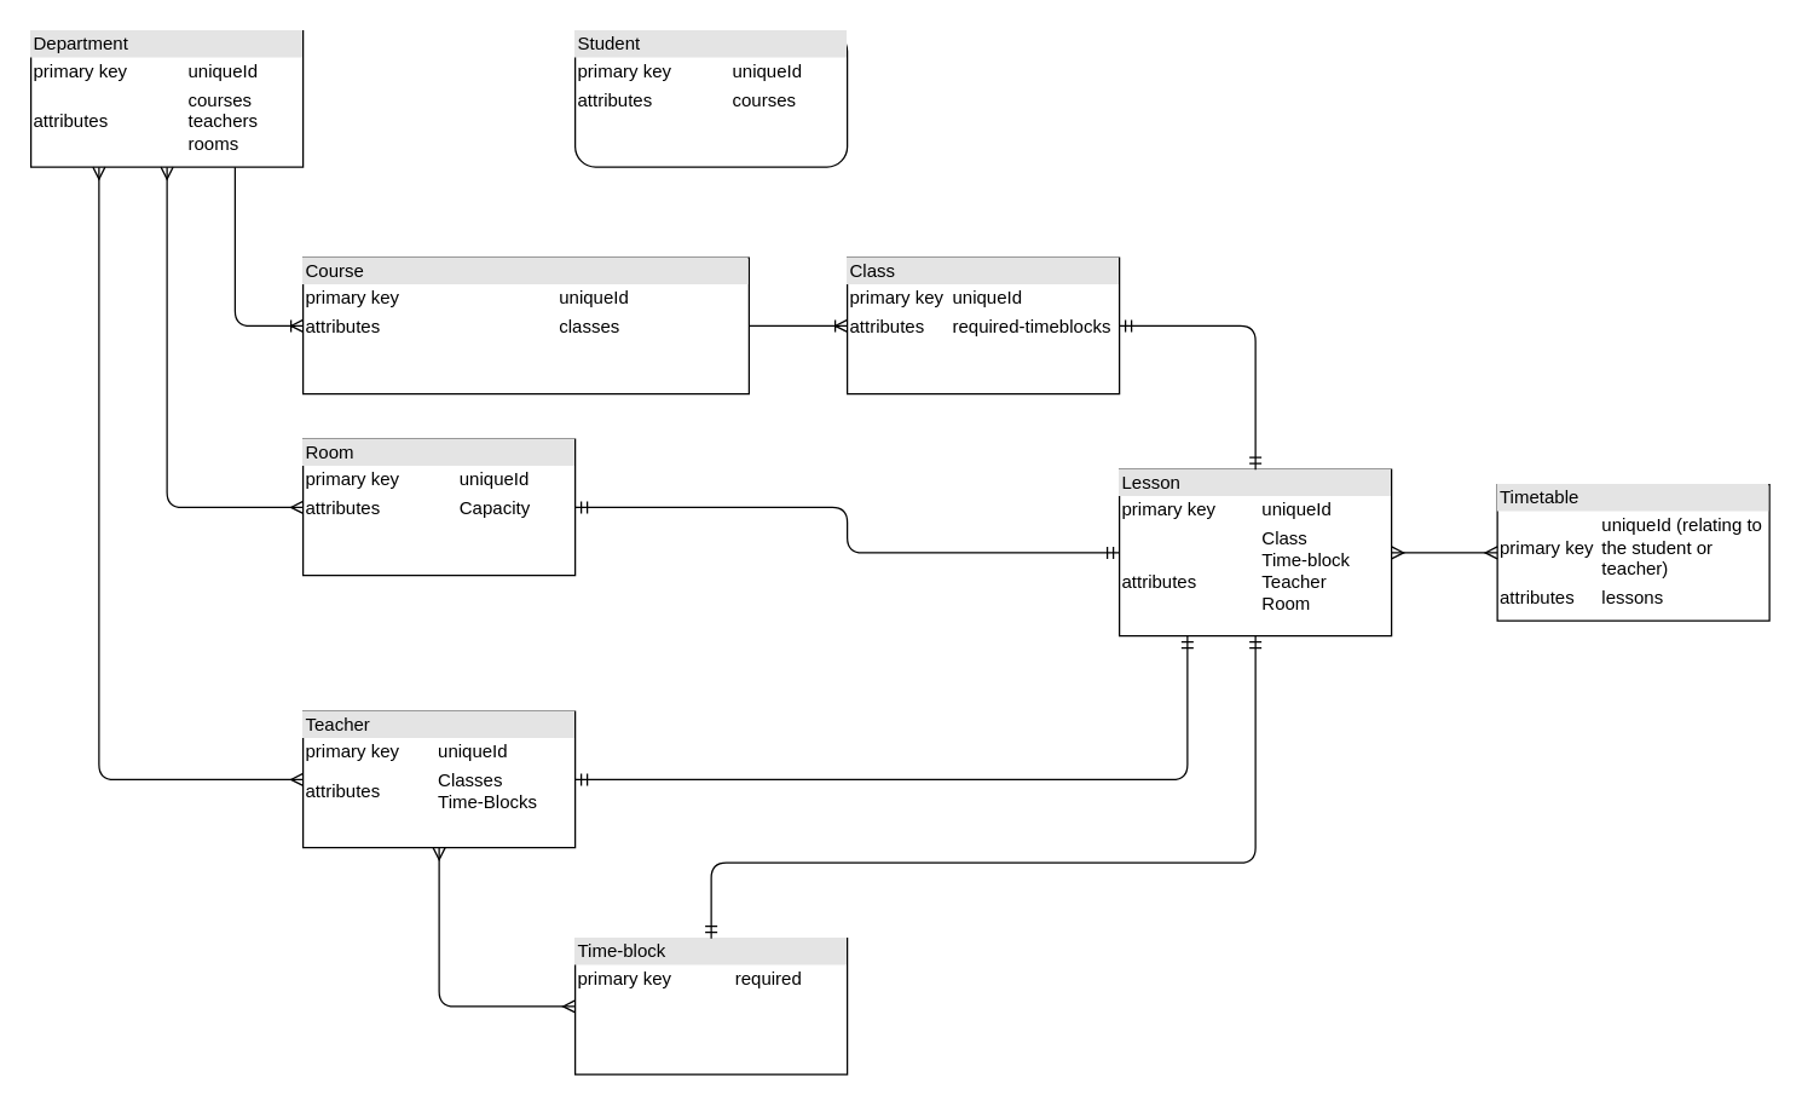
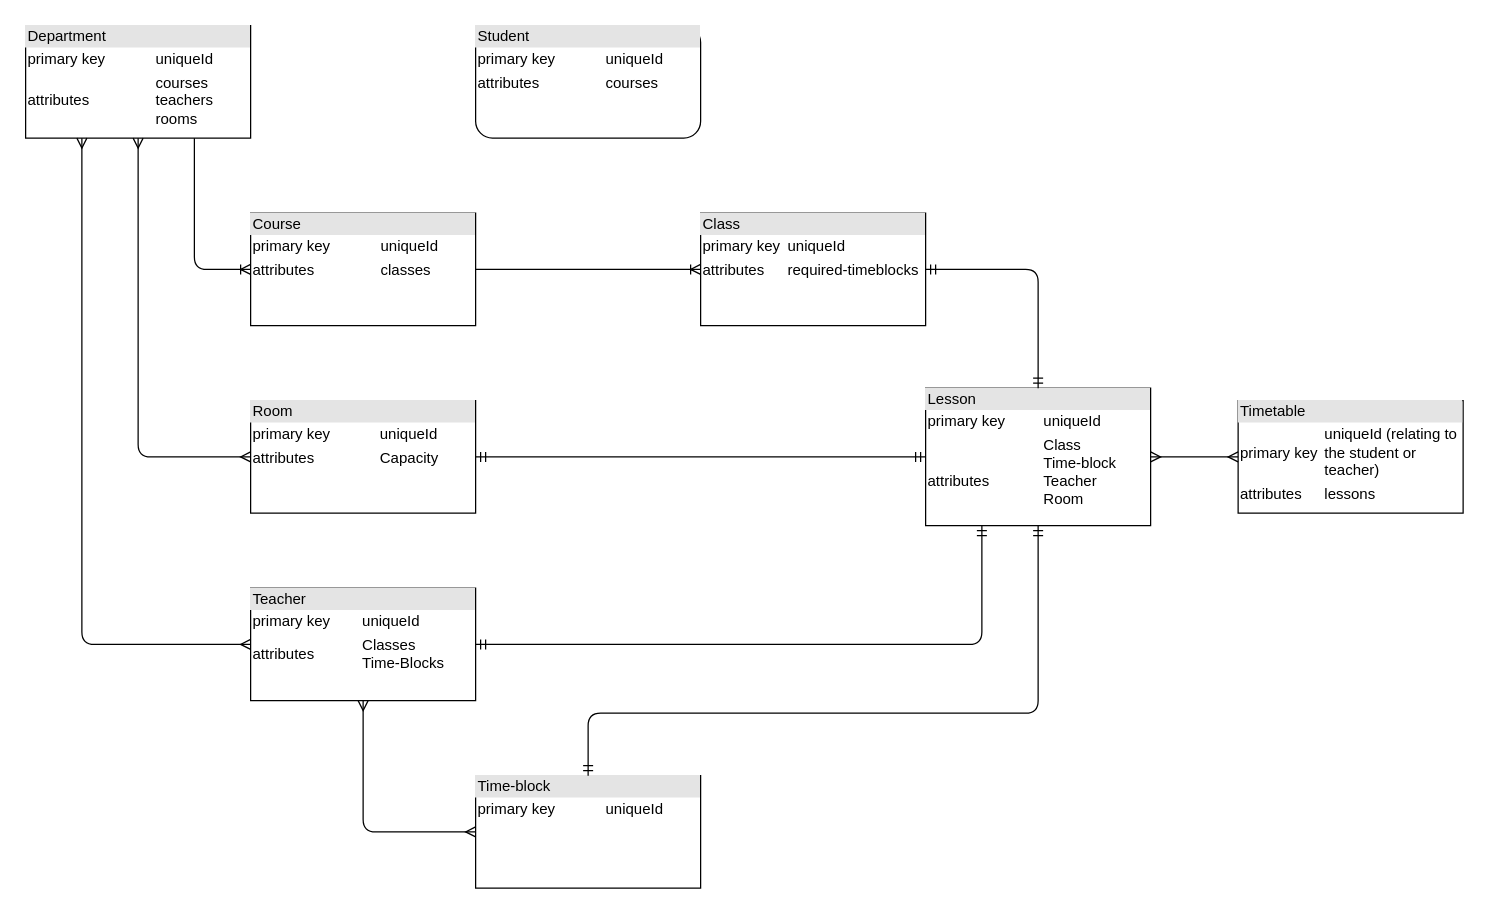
  <mxCell id="0" />
  <mxCell id="1" parent="0" />
  <mxCell id="2" value="&lt;div style=&quot;box-sizing: border-box ; width: 100% ; background: #e4e4e4 ; padding: 2px&quot;&gt;Student&lt;/div&gt;&lt;table style=&quot;width: 100% ; font-size: 1em&quot; cellspacing=&quot;0&quot; cellpadding=&quot;2&quot;&gt;&lt;tbody&gt;&lt;tr&gt;&lt;td&gt;primary key&lt;br&gt;&lt;/td&gt;&lt;td&gt;uniqueId&lt;/td&gt;&lt;/tr&gt;&lt;tr&gt;&lt;td&gt;attributes&lt;/td&gt;&lt;td&gt;courses&lt;br&gt;&lt;/td&gt;&lt;/tr&gt;&lt;tr&gt;&lt;td&gt;&lt;br&gt;&lt;/td&gt;&lt;td&gt;&lt;br&gt;&lt;/td&gt;&lt;/tr&gt;&lt;/tbody&gt;&lt;/table&gt;" style="verticalAlign=top;align=left;overflow=fill;html=1;rounded=1;" vertex="1" parent="1"><mxGeometry x="380" y="20" width="180" height="90" as="geometry" /></mxCell>
  <mxCell id="3" value="&lt;div style=&quot;box-sizing: border-box ; width: 100% ; background: #e4e4e4 ; padding: 2px&quot;&gt;Department&lt;br&gt;&lt;/div&gt;&lt;table style=&quot;width: 100% ; font-size: 1em&quot; cellspacing=&quot;0&quot; cellpadding=&quot;2&quot;&gt;&lt;tbody&gt;&lt;tr&gt;&lt;td&gt;primary key&lt;br&gt;&lt;/td&gt;&lt;td&gt;uniqueId&lt;/td&gt;&lt;/tr&gt;&lt;tr&gt;&lt;td&gt;attributes&lt;/td&gt;&lt;td&gt;courses&lt;br&gt;teachers&lt;br&gt;rooms&lt;br&gt;&lt;/td&gt;&lt;/tr&gt;&lt;tr&gt;&lt;td&gt;&lt;br&gt;&lt;/td&gt;&lt;td&gt;&lt;br&gt;&lt;/td&gt;&lt;/tr&gt;&lt;/tbody&gt;&lt;/table&gt;" style="verticalAlign=top;align=left;overflow=fill;html=1;" vertex="1" parent="1"><mxGeometry x="20" y="20" width="180" height="90" as="geometry" /></mxCell>
- <mxCell id="4" value="&lt;div style=&quot;box-sizing: border-box ; width: 100% ; background: #e4e4e4 ; padding: 2px&quot;&gt;Course&lt;br&gt;&lt;/div&gt;&lt;table style=&quot;width: 100% ; font-size: 1em&quot; cellspacing=&quot;0&quot; cellpadding=&quot;2&quot;&gt;&lt;tbody&gt;&lt;tr&gt;&lt;td&gt;primary key&lt;br&gt;&lt;/td&gt;&lt;td&gt;uniqueId&lt;/td&gt;&lt;/tr&gt;&lt;tr&gt;&lt;td&gt;attributes&lt;/td&gt;&lt;td&gt;classes&lt;br&gt;&lt;/td&gt;&lt;/tr&gt;&lt;tr&gt;&lt;td&gt;&lt;br&gt;&lt;/td&gt;&lt;td&gt;&lt;br&gt;&lt;/td&gt;&lt;/tr&gt;&lt;/tbody&gt;&lt;/table&gt;" style="verticalAlign=top;align=left;overflow=fill;html=1;" vertex="1" parent="1"><mxGeometry x="200" y="170" width="295" height="90" as="geometry" /></mxCell>
+ <mxCell id="4" value="&lt;div style=&quot;box-sizing: border-box ; width: 100% ; background: #e4e4e4 ; padding: 2px&quot;&gt;Course&lt;br&gt;&lt;/div&gt;&lt;table style=&quot;width: 100% ; font-size: 1em&quot; cellspacing=&quot;0&quot; cellpadding=&quot;2&quot;&gt;&lt;tbody&gt;&lt;tr&gt;&lt;td&gt;primary key&lt;br&gt;&lt;/td&gt;&lt;td&gt;uniqueId&lt;/td&gt;&lt;/tr&gt;&lt;tr&gt;&lt;td&gt;attributes&lt;/td&gt;&lt;td&gt;classes&lt;br&gt;&lt;/td&gt;&lt;/tr&gt;&lt;tr&gt;&lt;td&gt;&lt;br&gt;&lt;/td&gt;&lt;td&gt;&lt;br&gt;&lt;/td&gt;&lt;/tr&gt;&lt;/tbody&gt;&lt;/table&gt;" style="verticalAlign=top;align=left;overflow=fill;html=1;" vertex="1" parent="1"><mxGeometry x="200" y="170" width="180" height="90" as="geometry" /></mxCell>
  <mxCell id="5" value="&lt;div style=&quot;box-sizing: border-box ; width: 100% ; background: #e4e4e4 ; padding: 2px&quot;&gt;Class&lt;br&gt;&lt;/div&gt;&lt;table style=&quot;width: 100% ; font-size: 1em&quot; cellspacing=&quot;0&quot; cellpadding=&quot;2&quot;&gt;&lt;tbody&gt;&lt;tr&gt;&lt;td&gt;primary key&lt;br&gt;&lt;/td&gt;&lt;td&gt;uniqueId&lt;/td&gt;&lt;/tr&gt;&lt;tr&gt;&lt;td&gt;attributes&lt;/td&gt;&lt;td&gt;required-timeblocks&lt;br&gt;&lt;/td&gt;&lt;/tr&gt;&lt;tr&gt;&lt;td&gt;&lt;br&gt;&lt;/td&gt;&lt;td&gt;&lt;br&gt;&lt;/td&gt;&lt;/tr&gt;&lt;/tbody&gt;&lt;/table&gt;" style="verticalAlign=top;align=left;overflow=fill;html=1;" vertex="1" parent="1"><mxGeometry x="560" y="170" width="180" height="90" as="geometry" /></mxCell>
  <mxCell id="6" value="&lt;div style=&quot;box-sizing: border-box ; width: 100% ; background: #e4e4e4 ; padding: 2px&quot;&gt;Lesson&lt;br&gt;&lt;/div&gt;&lt;table style=&quot;width: 100% ; font-size: 1em&quot; cellspacing=&quot;0&quot; cellpadding=&quot;2&quot;&gt;&lt;tbody&gt;&lt;tr&gt;&lt;td&gt;primary key&lt;br&gt;&lt;/td&gt;&lt;td&gt;uniqueId&lt;/td&gt;&lt;/tr&gt;&lt;tr&gt;&lt;td&gt;attributes&lt;/td&gt;&lt;td&gt;Class&lt;br&gt;Time-block&lt;br&gt;Teacher&lt;br&gt;Room&lt;br&gt;&lt;br&gt;&lt;/td&gt;&lt;/tr&gt;&lt;tr&gt;&lt;td&gt;&lt;br&gt;&lt;/td&gt;&lt;td&gt;&lt;br&gt;&lt;/td&gt;&lt;/tr&gt;&lt;/tbody&gt;&lt;/table&gt;" style="verticalAlign=top;align=left;overflow=fill;html=1;" vertex="1" parent="1"><mxGeometry x="740" y="310" width="180" height="110" as="geometry" /></mxCell>
  <mxCell id="7" value="&lt;div style=&quot;box-sizing: border-box ; width: 100% ; background: #e4e4e4 ; padding: 2px&quot;&gt;Teacher&lt;br&gt;&lt;/div&gt;&lt;table style=&quot;width: 100% ; font-size: 1em&quot; cellspacing=&quot;0&quot; cellpadding=&quot;2&quot;&gt;&lt;tbody&gt;&lt;tr&gt;&lt;td&gt;primary key&lt;br&gt;&lt;/td&gt;&lt;td&gt;uniqueId&lt;/td&gt;&lt;/tr&gt;&lt;tr&gt;&lt;td&gt;attributes&lt;/td&gt;&lt;td&gt;Classes&lt;br&gt;Time-Blocks&lt;br&gt;&lt;/td&gt;&lt;/tr&gt;&lt;tr&gt;&lt;td&gt;&lt;br&gt;&lt;/td&gt;&lt;td&gt;&lt;br&gt;&lt;/td&gt;&lt;/tr&gt;&lt;/tbody&gt;&lt;/table&gt;" style="verticalAlign=top;align=left;overflow=fill;html=1;" vertex="1" parent="1"><mxGeometry x="200" y="470" width="180" height="90" as="geometry" /></mxCell>
- <mxCell id="8" value="&lt;div style=&quot;box-sizing: border-box ; width: 100% ; background: #e4e4e4 ; padding: 2px&quot;&gt;Room&lt;/div&gt;&lt;table style=&quot;width: 100% ; font-size: 1em&quot; cellspacing=&quot;0&quot; cellpadding=&quot;2&quot;&gt;&lt;tbody&gt;&lt;tr&gt;&lt;td&gt;primary key&lt;br&gt;&lt;/td&gt;&lt;td&gt;uniqueId&lt;/td&gt;&lt;/tr&gt;&lt;tr&gt;&lt;td&gt;attributes&lt;/td&gt;&lt;td&gt;Capacity&lt;br&gt;&lt;/td&gt;&lt;/tr&gt;&lt;tr&gt;&lt;td&gt;&lt;br&gt;&lt;/td&gt;&lt;td&gt;&lt;br&gt;&lt;/td&gt;&lt;/tr&gt;&lt;/tbody&gt;&lt;/table&gt;" style="verticalAlign=top;align=left;overflow=fill;html=1;" vertex="1" parent="1"><mxGeometry x="200" y="290" width="180" height="90" as="geometry" /></mxCell>
+ <mxCell id="8" value="&lt;div style=&quot;box-sizing: border-box ; width: 100% ; background: #e4e4e4 ; padding: 2px&quot;&gt;Room&lt;/div&gt;&lt;table style=&quot;width: 100% ; font-size: 1em&quot; cellspacing=&quot;0&quot; cellpadding=&quot;2&quot;&gt;&lt;tbody&gt;&lt;tr&gt;&lt;td&gt;primary key&lt;br&gt;&lt;/td&gt;&lt;td&gt;uniqueId&lt;/td&gt;&lt;/tr&gt;&lt;tr&gt;&lt;td&gt;attributes&lt;/td&gt;&lt;td&gt;Capacity&lt;br&gt;&lt;/td&gt;&lt;/tr&gt;&lt;tr&gt;&lt;td&gt;&lt;br&gt;&lt;/td&gt;&lt;td&gt;&lt;br&gt;&lt;/td&gt;&lt;/tr&gt;&lt;/tbody&gt;&lt;/table&gt;" style="verticalAlign=top;align=left;overflow=fill;html=1;" vertex="1" parent="1"><mxGeometry x="200" y="320" width="180" height="90" as="geometry" /></mxCell>
  <mxCell id="9" value="&lt;div style=&quot;box-sizing: border-box ; width: 100% ; background: #e4e4e4 ; padding: 2px&quot;&gt;Timetable&lt;br&gt;&lt;/div&gt;&lt;table style=&quot;width: 100% ; font-size: 1em&quot; cellspacing=&quot;0&quot; cellpadding=&quot;2&quot;&gt;&lt;tbody&gt;&lt;tr&gt;&lt;td&gt;primary key&lt;br&gt;&lt;/td&gt;&lt;td&gt;uniqueId (relating to&lt;br&gt;the student or &lt;br&gt;teacher)&lt;br&gt;&lt;/td&gt;&lt;/tr&gt;&lt;tr&gt;&lt;td&gt;attributes&lt;/td&gt;&lt;td&gt;lessons&lt;br&gt;&lt;/td&gt;&lt;/tr&gt;&lt;tr&gt;&lt;td&gt;&lt;br&gt;&lt;/td&gt;&lt;td&gt;&lt;br&gt;&lt;/td&gt;&lt;/tr&gt;&lt;/tbody&gt;&lt;/table&gt;" style="verticalAlign=top;align=left;overflow=fill;html=1;" vertex="1" parent="1"><mxGeometry x="990" y="320" width="180" height="90" as="geometry" /></mxCell>
  <mxCell id="10" value="" style="edgeStyle=entityRelationEdgeStyle;fontSize=12;html=1;endArrow=ERoneToMany;exitX=1;exitY=0.5;exitDx=0;exitDy=0;entryX=0;entryY=0.5;entryDx=0;entryDy=0;" edge="1" parent="1" source="4" target="5"><mxGeometry width="100" height="100" relative="1" as="geometry"><mxPoint x="490" y="200" as="sourcePoint" /><mxPoint x="590" y="100" as="targetPoint" /></mxGeometry></mxCell>
- <mxCell id="11" value="&lt;div style=&quot;box-sizing: border-box ; width: 100% ; background: #e4e4e4 ; padding: 2px&quot;&gt;Time-block&lt;br&gt;&lt;/div&gt;&lt;table style=&quot;width: 100% ; font-size: 1em&quot; cellspacing=&quot;0&quot; cellpadding=&quot;2&quot;&gt;&lt;tbody&gt;&lt;tr&gt;&lt;td&gt;primary key&lt;br&gt;&lt;/td&gt;&lt;td&gt;required&lt;/td&gt;&lt;/tr&gt;&lt;tr&gt;&lt;td&gt;&lt;br&gt;&lt;/td&gt;&lt;td&gt;&lt;br&gt;&lt;/td&gt;&lt;/tr&gt;&lt;tr&gt;&lt;td&gt;&lt;br&gt;&lt;/td&gt;&lt;td&gt;&lt;br&gt;&lt;/td&gt;&lt;/tr&gt;&lt;/tbody&gt;&lt;/table&gt;" style="verticalAlign=top;align=left;overflow=fill;html=1;" vertex="1" parent="1"><mxGeometry x="380" y="620" width="180" height="90" as="geometry" /></mxCell>
+ <mxCell id="11" value="&lt;div style=&quot;box-sizing: border-box ; width: 100% ; background: #e4e4e4 ; padding: 2px&quot;&gt;Time-block&lt;br&gt;&lt;/div&gt;&lt;table style=&quot;width: 100% ; font-size: 1em&quot; cellspacing=&quot;0&quot; cellpadding=&quot;2&quot;&gt;&lt;tbody&gt;&lt;tr&gt;&lt;td&gt;primary key&lt;br&gt;&lt;/td&gt;&lt;td&gt;uniqueId&lt;/td&gt;&lt;/tr&gt;&lt;tr&gt;&lt;td&gt;&lt;br&gt;&lt;/td&gt;&lt;td&gt;&lt;br&gt;&lt;/td&gt;&lt;/tr&gt;&lt;tr&gt;&lt;td&gt;&lt;br&gt;&lt;/td&gt;&lt;td&gt;&lt;br&gt;&lt;/td&gt;&lt;/tr&gt;&lt;/tbody&gt;&lt;/table&gt;" style="verticalAlign=top;align=left;overflow=fill;html=1;" vertex="1" parent="1"><mxGeometry x="380" y="620" width="180" height="90" as="geometry" /></mxCell>
  <mxCell id="12" value="" style="fontSize=12;html=1;endArrow=ERmany;startArrow=ERmany;exitX=0;exitY=0.5;exitDx=0;exitDy=0;entryX=0.5;entryY=1;entryDx=0;entryDy=0;edgeStyle=orthogonalEdgeStyle;" edge="1" parent="1" source="11" target="7"><mxGeometry width="100" height="100" relative="1" as="geometry"><mxPoint x="240" y="250" as="sourcePoint" /><mxPoint x="340" y="150" as="targetPoint" /></mxGeometry></mxCell>
  <mxCell id="13" value="" style="edgeStyle=orthogonalEdgeStyle;fontSize=12;html=1;endArrow=ERmandOne;startArrow=ERmandOne;exitX=1;exitY=0.5;exitDx=0;exitDy=0;entryX=0;entryY=0.5;entryDx=0;entryDy=0;" edge="1" parent="1" source="8" target="6"><mxGeometry width="100" height="100" relative="1" as="geometry"><mxPoint x="280" y="430" as="sourcePoint" /><mxPoint x="380" y="330" as="targetPoint" /></mxGeometry></mxCell>
  <mxCell id="14" value="" style="edgeStyle=orthogonalEdgeStyle;fontSize=12;html=1;endArrow=ERmandOne;startArrow=ERmandOne;exitX=1;exitY=0.5;exitDx=0;exitDy=0;entryX=0.25;entryY=1;entryDx=0;entryDy=0;" edge="1" parent="1" source="7" target="6"><mxGeometry width="100" height="100" relative="1" as="geometry"><mxPoint x="720" y="235" as="sourcePoint" /><mxPoint x="720" y="460" as="targetPoint" /></mxGeometry></mxCell>
  <mxCell id="15" value="" style="fontSize=12;html=1;endArrow=ERmandOne;startArrow=ERmandOne;exitX=1;exitY=0.5;exitDx=0;exitDy=0;entryX=0.5;entryY=0;entryDx=0;entryDy=0;edgeStyle=orthogonalEdgeStyle;" edge="1" parent="1" source="5" target="6"><mxGeometry width="100" height="100" relative="1" as="geometry"><mxPoint x="730" y="90" as="sourcePoint" /><mxPoint x="830" y="-10" as="targetPoint" /></mxGeometry></mxCell>
  <mxCell id="16" value="" style="fontSize=12;html=1;endArrow=ERoneToMany;exitX=0.75;exitY=1;exitDx=0;exitDy=0;entryX=0;entryY=0.5;entryDx=0;entryDy=0;edgeStyle=orthogonalEdgeStyle;" edge="1" parent="1" source="3" target="4"><mxGeometry width="100" height="100" relative="1" as="geometry"><mxPoint x="50" y="730" as="sourcePoint" /><mxPoint x="190" y="215" as="targetPoint" /></mxGeometry></mxCell>
  <mxCell id="17" value="" style="fontSize=12;html=1;endArrow=ERmany;startArrow=ERmany;entryX=0;entryY=0.5;entryDx=0;entryDy=0;edgeStyle=orthogonalEdgeStyle;exitX=0.25;exitY=1;exitDx=0;exitDy=0;" edge="1" parent="1" source="3" target="7"><mxGeometry width="100" height="100" relative="1" as="geometry"><mxPoint x="110" y="160" as="sourcePoint" /><mxPoint x="700" y="515" as="targetPoint" /></mxGeometry></mxCell>
  <mxCell id="18" value="" style="fontSize=12;html=1;endArrow=ERmany;startArrow=ERmany;exitX=0;exitY=0.5;exitDx=0;exitDy=0;entryX=0.5;entryY=1;entryDx=0;entryDy=0;edgeStyle=orthogonalEdgeStyle;" edge="1" parent="1" source="8" target="3"><mxGeometry width="100" height="100" relative="1" as="geometry"><mxPoint x="50" y="730" as="sourcePoint" /><mxPoint x="150" y="630" as="targetPoint" /></mxGeometry></mxCell>
  <mxCell id="19" value="" style="edgeStyle=orthogonalEdgeStyle;fontSize=12;html=1;endArrow=ERmandOne;startArrow=ERmandOne;exitX=0.5;exitY=0;exitDx=0;exitDy=0;entryX=0.5;entryY=1;entryDx=0;entryDy=0;" edge="1" parent="1" source="11" target="6"><mxGeometry width="100" height="100" relative="1" as="geometry"><mxPoint x="520" y="580" as="sourcePoint" /><mxPoint x="880" y="500" as="targetPoint" /><Array as="points"><mxPoint x="470" y="570" /><mxPoint x="830" y="570" /></Array></mxGeometry></mxCell>
  <mxCell id="20" value="" style="edgeStyle=entityRelationEdgeStyle;fontSize=12;html=1;endArrow=ERmany;startArrow=ERmany;exitX=1;exitY=0.5;exitDx=0;exitDy=0;entryX=0;entryY=0.5;entryDx=0;entryDy=0;" edge="1" parent="1" source="6" target="9"><mxGeometry width="100" height="100" relative="1" as="geometry"><mxPoint x="940" y="560" as="sourcePoint" /><mxPoint x="1040" y="460" as="targetPoint" /></mxGeometry></mxCell>
